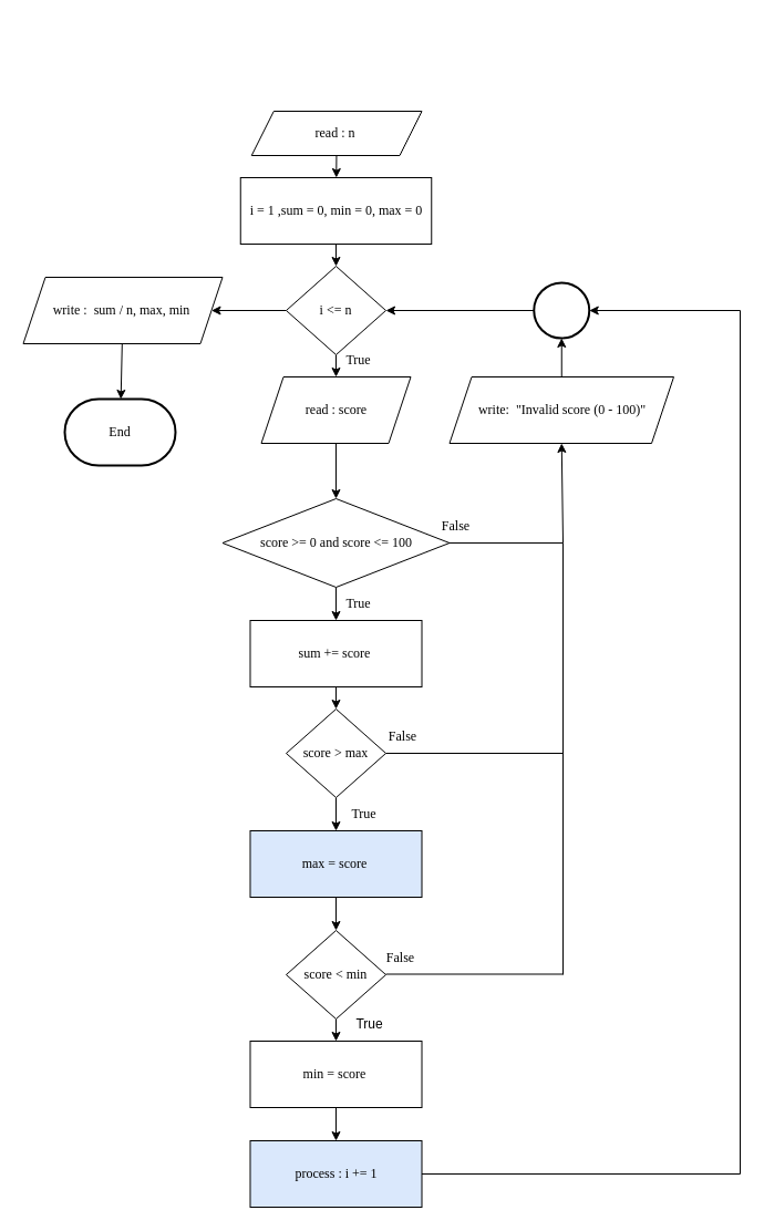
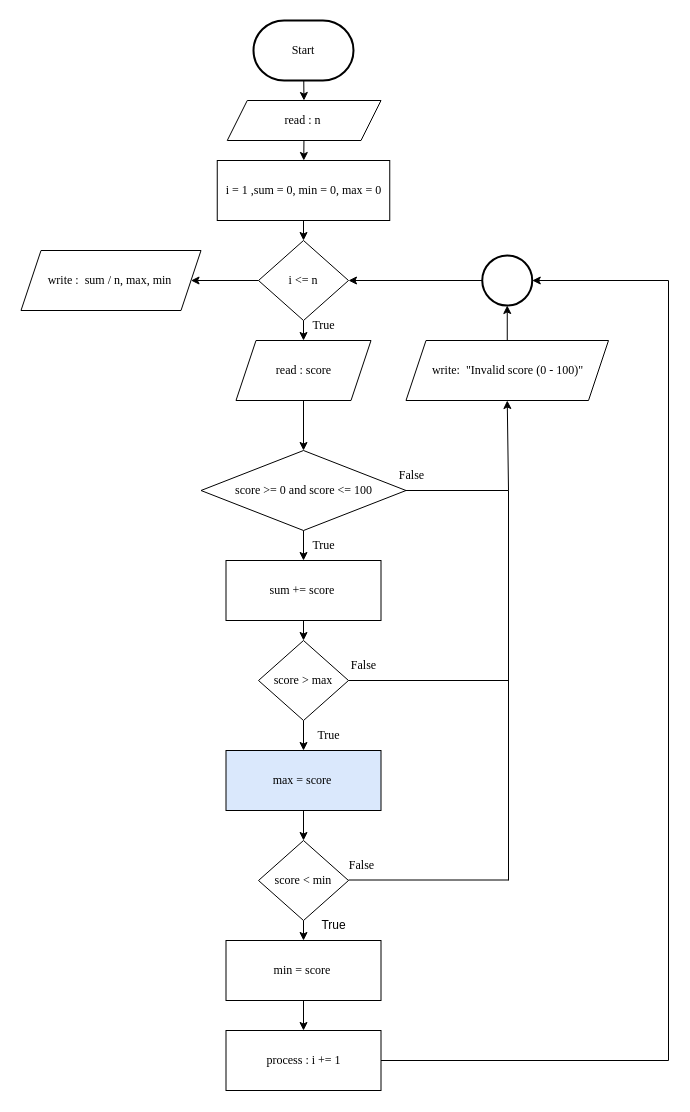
  <mxCell id="0" />
  <mxCell id="1" parent="0" />
- <mxCell id="4" value="&lt;font face=&quot;Kanit&quot;&gt;End&lt;/font&gt;" style="strokeWidth=2;html=1;shape=mxgraph.flowchart.terminator;whiteSpace=wrap;" parent="1" vertex="1"><mxGeometry x="58" y="360" width="100" height="60" as="geometry" /></mxCell>
+ <mxCell id="2" value="" style="edgeStyle=none;html=1;" parent="1" source="3" target="9" edge="1"><mxGeometry relative="1" as="geometry" /></mxCell>
+ <mxCell id="3" value="&lt;font face=&quot;Kanit&quot;&gt;Start&lt;/font&gt;" style="strokeWidth=2;html=1;shape=mxgraph.flowchart.terminator;whiteSpace=wrap;" parent="1" vertex="1"><mxGeometry x="253" y="20" width="100" height="60" as="geometry" /></mxCell>
  <mxCell id="5" value="" style="edgeStyle=none;html=1;entryX=0.5;entryY=0;entryDx=0;entryDy=0;" parent="1" source="7" target="11" edge="1"><mxGeometry relative="1" as="geometry" /></mxCell>
  <mxCell id="6" value="" style="edgeStyle=none;html=1;" parent="1" source="7" target="40" edge="1"><mxGeometry relative="1" as="geometry" /></mxCell>
  <mxCell id="7" value="&lt;font data-font-src=&quot;https://fonts.googleapis.com/css?family=Kanit&quot; face=&quot;Kanit&quot;&gt;i &amp;lt;= n&lt;/font&gt;" style="rhombus;whiteSpace=wrap;html=1;" parent="1" vertex="1"><mxGeometry x="258" y="240" width="90" height="80" as="geometry" /></mxCell>
  <mxCell id="8" value="" style="edgeStyle=none;html=1;" edge="1" parent="1" source="9" target="47"><mxGeometry relative="1" as="geometry" /></mxCell>
  <mxCell id="9" value="&lt;font data-font-src=&quot;https://fonts.googleapis.com/css?family=Kanit&quot; face=&quot;Kanit&quot;&gt;read : n&amp;nbsp;&lt;/font&gt;" style="shape=parallelogram;perimeter=parallelogramPerimeter;whiteSpace=wrap;html=1;fixedSize=1;" parent="1" vertex="1"><mxGeometry x="226.75" y="100" width="153.75" height="40" as="geometry" /></mxCell>
  <mxCell id="10" value="" style="edgeStyle=none;html=1;" parent="1" source="11" target="14" edge="1"><mxGeometry relative="1" as="geometry" /></mxCell>
  <mxCell id="11" value="&lt;font data-font-src=&quot;https://fonts.googleapis.com/css?family=Kanit&quot; face=&quot;Kanit&quot;&gt;read : score&lt;/font&gt;" style="shape=parallelogram;perimeter=parallelogramPerimeter;whiteSpace=wrap;html=1;fixedSize=1;fontFamily=Helvetica;fontSize=12;fontColor=default;align=center;strokeColor=default;fillColor=default;" parent="1" vertex="1"><mxGeometry x="235.5" y="340" width="135" height="60" as="geometry" /></mxCell>
  <mxCell id="12" value="&lt;font data-font-src=&quot;https://fonts.googleapis.com/css?family=Kanit&quot; face=&quot;Kanit&quot;&gt;True&lt;/font&gt;" style="text;html=1;align=center;verticalAlign=middle;resizable=0;points=[];autosize=1;strokeColor=none;fillColor=none;" parent="1" vertex="1"><mxGeometry x="298" y="310" width="50" height="30" as="geometry" /></mxCell>
  <mxCell id="13" value="" style="edgeStyle=none;html=1;" parent="1" source="14" target="16" edge="1"><mxGeometry relative="1" as="geometry" /></mxCell>
  <mxCell id="14" value="&lt;font data-font-src=&quot;https://fonts.googleapis.com/css?family=Kanit&quot; face=&quot;Kanit&quot;&gt;score &amp;gt;= 0 and score &amp;lt;= 100&lt;/font&gt;" style="rhombus;whiteSpace=wrap;html=1;" parent="1" vertex="1"><mxGeometry x="200.5" y="450" width="205" height="80" as="geometry" /></mxCell>
  <mxCell id="15" value="" style="edgeStyle=none;html=1;" parent="1" source="16" target="18" edge="1"><mxGeometry relative="1" as="geometry" /></mxCell>
  <mxCell id="16" value="&lt;font data-font-src=&quot;https://fonts.googleapis.com/css?family=Kanit&quot; face=&quot;Kanit&quot;&gt;sum += score&amp;nbsp;&lt;/font&gt;" style="rounded=0;whiteSpace=wrap;html=1;" parent="1" vertex="1"><mxGeometry x="225.5" y="560" width="155" height="60" as="geometry" /></mxCell>
  <mxCell id="17" value="" style="edgeStyle=none;html=1;" parent="1" source="18" target="20" edge="1"><mxGeometry relative="1" as="geometry" /></mxCell>
  <mxCell id="18" value="&lt;font data-font-src=&quot;https://fonts.googleapis.com/css?family=Kanit&quot; face=&quot;Kanit&quot;&gt;score &amp;gt; max&lt;/font&gt;" style="rhombus;whiteSpace=wrap;html=1;" parent="1" vertex="1"><mxGeometry x="258" y="640" width="90" height="80" as="geometry" /></mxCell>
  <mxCell id="19" value="" style="edgeStyle=none;html=1;" parent="1" source="20" target="22" edge="1"><mxGeometry relative="1" as="geometry" /></mxCell>
  <mxCell id="20" value="&lt;font data-font-src=&quot;https://fonts.googleapis.com/css?family=Kanit&quot; face=&quot;Kanit&quot;&gt;max = score&amp;nbsp;&lt;/font&gt;" style="rounded=0;whiteSpace=wrap;html=1;fillColor=#dae8fc;" parent="1" vertex="1"><mxGeometry x="225.5" y="750" width="155" height="60" as="geometry" /></mxCell>
  <mxCell id="21" value="" style="edgeStyle=none;html=1;" parent="1" source="22" target="24" edge="1"><mxGeometry relative="1" as="geometry" /></mxCell>
  <mxCell id="22" value="&lt;font data-font-src=&quot;https://fonts.googleapis.com/css?family=Kanit&quot; face=&quot;Kanit&quot;&gt;score &amp;lt; min&lt;/font&gt;" style="rhombus;whiteSpace=wrap;html=1;" parent="1" vertex="1"><mxGeometry x="258" y="840" width="90" height="80" as="geometry" /></mxCell>
  <mxCell id="23" value="" style="edgeStyle=none;html=1;" parent="1" source="24" target="30" edge="1"><mxGeometry relative="1" as="geometry" /></mxCell>
  <mxCell id="24" value="&lt;font data-font-src=&quot;https://fonts.googleapis.com/css?family=Kanit&quot; face=&quot;Kanit&quot;&gt;min = score&amp;nbsp;&lt;/font&gt;" style="rounded=0;whiteSpace=wrap;html=1;" parent="1" vertex="1"><mxGeometry x="225.5" y="940" width="155" height="60" as="geometry" /></mxCell>
  <mxCell id="25" value="" style="edgeStyle=none;html=1;" parent="1" source="26" target="35" edge="1"><mxGeometry relative="1" as="geometry" /></mxCell>
  <mxCell id="26" value="&lt;font data-font-src=&quot;https://fonts.googleapis.com/css?family=Kanit&quot; face=&quot;Kanit&quot;&gt;write:&amp;nbsp; &quot;Invalid score (0 - 100)&quot;&lt;/font&gt;" style="shape=parallelogram;perimeter=parallelogramPerimeter;whiteSpace=wrap;html=1;fixedSize=1;fontFamily=Helvetica;fontSize=12;fontColor=default;align=center;strokeColor=default;fillColor=default;" parent="1" vertex="1"><mxGeometry x="405.5" y="340" width="202.5" height="60" as="geometry" /></mxCell>
  <mxCell id="27" value="&lt;font data-font-src=&quot;https://fonts.googleapis.com/css?family=Kanit&quot; face=&quot;Kanit&quot;&gt;True&lt;/font&gt;" style="text;html=1;align=center;verticalAlign=middle;resizable=0;points=[];autosize=1;strokeColor=none;fillColor=none;" parent="1" vertex="1"><mxGeometry x="298" y="530" width="50" height="30" as="geometry" /></mxCell>
  <mxCell id="28" value="" style="endArrow=none;html=1;entryX=1;entryY=0.5;entryDx=0;entryDy=0;" parent="1" target="14" edge="1"><mxGeometry width="50" height="50" relative="1" as="geometry"><mxPoint x="508" y="490" as="sourcePoint" /><mxPoint x="268" y="520" as="targetPoint" /></mxGeometry></mxCell>
  <mxCell id="29" value="&lt;font data-font-src=&quot;https://fonts.googleapis.com/css?family=Kanit&quot; face=&quot;Kanit&quot;&gt;False&lt;/font&gt;" style="text;html=1;align=center;verticalAlign=middle;resizable=0;points=[];autosize=1;strokeColor=none;fillColor=none;" parent="1" vertex="1"><mxGeometry x="385.5" y="460" width="50" height="30" as="geometry" /></mxCell>
- <mxCell id="30" value="&lt;font data-font-src=&quot;https://fonts.googleapis.com/css?family=Kanit&quot; face=&quot;Kanit&quot;&gt;process : i += 1&lt;/font&gt;" style="rounded=0;whiteSpace=wrap;html=1;fillColor=#dae8fc;" parent="1" vertex="1"><mxGeometry x="225.5" y="1030" width="155" height="60" as="geometry" /></mxCell>
+ <mxCell id="30" value="&lt;font data-font-src=&quot;https://fonts.googleapis.com/css?family=Kanit&quot; face=&quot;Kanit&quot;&gt;process : i += 1&lt;/font&gt;" style="rounded=0;whiteSpace=wrap;html=1;" parent="1" vertex="1"><mxGeometry x="225.5" y="1030" width="155" height="60" as="geometry" /></mxCell>
  <mxCell id="31" value="" style="endArrow=none;html=1;entryX=1;entryY=0.5;entryDx=0;entryDy=0;" parent="1" target="30" edge="1"><mxGeometry width="50" height="50" relative="1" as="geometry"><mxPoint x="668" y="1060" as="sourcePoint" /><mxPoint x="385.5" y="1059.5" as="targetPoint" /></mxGeometry></mxCell>
  <mxCell id="32" value="" style="endArrow=none;html=1;" parent="1" edge="1"><mxGeometry width="50" height="50" relative="1" as="geometry"><mxPoint x="668" y="1060" as="sourcePoint" /><mxPoint x="668" y="280" as="targetPoint" /></mxGeometry></mxCell>
  <mxCell id="33" value="&lt;font data-font-src=&quot;https://fonts.googleapis.com/css?family=Kanit&quot; face=&quot;Kanit&quot;&gt;True&lt;/font&gt;" style="text;html=1;align=center;verticalAlign=middle;resizable=0;points=[];autosize=1;strokeColor=none;fillColor=none;" parent="1" vertex="1"><mxGeometry x="303" y="720" width="50" height="30" as="geometry" /></mxCell>
  <mxCell id="34" value="True" style="text;html=1;align=center;verticalAlign=middle;resizable=0;points=[];autosize=1;strokeColor=none;fillColor=none;" parent="1" vertex="1"><mxGeometry x="308" y="910" width="50" height="30" as="geometry" /></mxCell>
  <mxCell id="35" value="" style="strokeWidth=2;html=1;shape=mxgraph.flowchart.start_2;whiteSpace=wrap;" parent="1" vertex="1"><mxGeometry x="481.75" y="255" width="50" height="50" as="geometry" /></mxCell>
  <mxCell id="36" value="" style="endArrow=classic;html=1;entryX=0.5;entryY=1;entryDx=0;entryDy=0;" parent="1" target="26" edge="1"><mxGeometry width="50" height="50" relative="1" as="geometry"><mxPoint x="508" y="490" as="sourcePoint" /><mxPoint x="448" y="460" as="targetPoint" /></mxGeometry></mxCell>
  <mxCell id="37" value="" style="endArrow=classic;html=1;entryX=1;entryY=0.5;entryDx=0;entryDy=0;entryPerimeter=0;" parent="1" target="35" edge="1"><mxGeometry width="50" height="50" relative="1" as="geometry"><mxPoint x="668" y="280" as="sourcePoint" /><mxPoint x="548" y="410" as="targetPoint" /></mxGeometry></mxCell>
  <mxCell id="38" value="" style="endArrow=classic;html=1;entryX=1;entryY=0.5;entryDx=0;entryDy=0;exitX=0;exitY=0.5;exitDx=0;exitDy=0;exitPerimeter=0;" parent="1" source="35" target="7" edge="1"><mxGeometry width="50" height="50" relative="1" as="geometry"><mxPoint x="678" y="290" as="sourcePoint" /><mxPoint x="541.75" y="290" as="targetPoint" /></mxGeometry></mxCell>
- <mxCell id="39" value="" style="edgeStyle=none;html=1;" parent="1" source="40" target="4" edge="1"><mxGeometry relative="1" as="geometry" /></mxCell>
  <mxCell id="40" value="&lt;font data-font-src=&quot;https://fonts.googleapis.com/css?family=Kanit&quot; face=&quot;Kanit&quot;&gt;write :&amp;nbsp; sum / n, max, min&amp;nbsp;&lt;/font&gt;" style="shape=parallelogram;perimeter=parallelogramPerimeter;whiteSpace=wrap;html=1;fixedSize=1;" parent="1" vertex="1"><mxGeometry x="20.5" y="250" width="180" height="60" as="geometry" /></mxCell>
  <mxCell id="41" value="" style="endArrow=none;html=1;entryX=1;entryY=0.5;entryDx=0;entryDy=0;" parent="1" target="18" edge="1"><mxGeometry width="50" height="50" relative="1" as="geometry"><mxPoint x="508" y="680" as="sourcePoint" /><mxPoint x="415.5" y="500" as="targetPoint" /></mxGeometry></mxCell>
  <mxCell id="42" value="" style="endArrow=none;html=1;entryX=1;entryY=0.5;entryDx=0;entryDy=0;" parent="1" edge="1"><mxGeometry width="50" height="50" relative="1" as="geometry"><mxPoint x="508" y="879.5" as="sourcePoint" /><mxPoint x="348" y="879.5" as="targetPoint" /></mxGeometry></mxCell>
  <mxCell id="43" value="&lt;font data-font-src=&quot;https://fonts.googleapis.com/css?family=Kanit&quot; face=&quot;Kanit&quot;&gt;False&lt;/font&gt;" style="text;html=1;align=center;verticalAlign=middle;resizable=0;points=[];autosize=1;strokeColor=none;fillColor=none;" parent="1" vertex="1"><mxGeometry x="338" y="650" width="50" height="30" as="geometry" /></mxCell>
  <mxCell id="44" value="&lt;font data-font-src=&quot;https://fonts.googleapis.com/css?family=Kanit&quot; face=&quot;Kanit&quot;&gt;False&lt;/font&gt;" style="text;html=1;align=center;verticalAlign=middle;resizable=0;points=[];autosize=1;strokeColor=none;fillColor=none;" parent="1" vertex="1"><mxGeometry x="335.5" y="850" width="50" height="30" as="geometry" /></mxCell>
  <mxCell id="45" value="" style="endArrow=none;html=1;" parent="1" edge="1"><mxGeometry width="50" height="50" relative="1" as="geometry"><mxPoint x="508" y="880" as="sourcePoint" /><mxPoint x="508" y="490" as="targetPoint" /></mxGeometry></mxCell>
  <mxCell id="46" value="" style="edgeStyle=none;html=1;entryX=0.5;entryY=0;entryDx=0;entryDy=0;" edge="1" parent="1" source="47" target="7"><mxGeometry relative="1" as="geometry" /></mxCell>
  <mxCell id="47" value="&lt;span style=&quot;font-family: Kanit;&quot;&gt;i = 1 ,sum = 0, min = 0, max = 0&lt;/span&gt;" style="rounded=0;whiteSpace=wrap;html=1;" vertex="1" parent="1"><mxGeometry x="216.75" y="160" width="172.5" height="60" as="geometry" /></mxCell>
